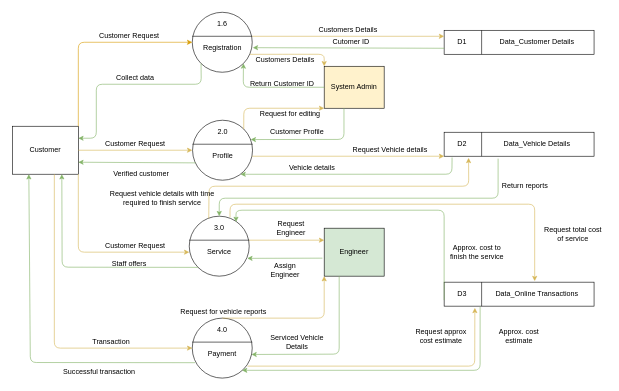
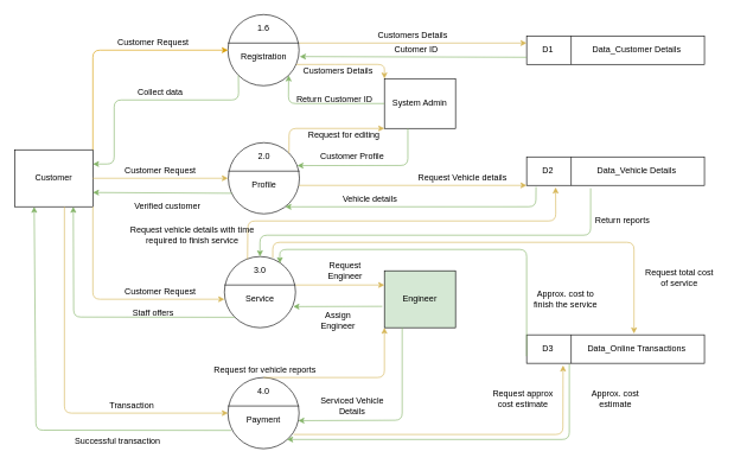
  <mxCell id="0" />
  <mxCell id="1" parent="0" />
  <mxCell id="2" value="Customer" style="whiteSpace=wrap;html=1;align=center;" parent="1" vertex="1"><mxGeometry x="20" y="210" width="110" height="80" as="geometry" /></mxCell>
  <mxCell id="3" value="Engineer" style="whiteSpace=wrap;html=1;align=center;fillColor=#d5e8d4;" parent="1" vertex="1"><mxGeometry x="540" y="380" width="100" height="80" as="geometry" /></mxCell>
- <mxCell id="4" value="System Admin" style="whiteSpace=wrap;html=1;align=center;fillColor=#fff2cc;" parent="1" vertex="1"><mxGeometry x="540" y="110" width="100" height="70" as="geometry" /></mxCell>
+ <mxCell id="4" value="System Admin" style="whiteSpace=wrap;html=1;align=center;" parent="1" vertex="1"><mxGeometry x="540" y="110" width="100" height="70" as="geometry" /></mxCell>
  <mxCell id="5" value="" style="ellipse;whiteSpace=wrap;html=1;aspect=fixed;" parent="1" vertex="1"><mxGeometry x="320.5" y="200" width="100" height="100" as="geometry" /></mxCell>
  <mxCell id="6" value="" style="endArrow=none;html=1;exitX=0;exitY=0.4;exitDx=0;exitDy=0;exitPerimeter=0;entryX=1;entryY=0.4;entryDx=0;entryDy=0;entryPerimeter=0;" parent="1" source="5" target="5" edge="1"><mxGeometry width="50" height="50" relative="1" as="geometry"><mxPoint x="360.5" y="270" as="sourcePoint" /><mxPoint x="410.5" y="220" as="targetPoint" /></mxGeometry></mxCell>
  <mxCell id="7" value="2.0" style="text;html=1;strokeColor=none;fillColor=none;align=center;verticalAlign=middle;whiteSpace=wrap;rounded=0;" parent="1" vertex="1"><mxGeometry x="350.5" y="210" width="40" height="20" as="geometry" /></mxCell>
  <mxCell id="8" value="Profile" style="text;html=1;strokeColor=none;fillColor=none;align=center;verticalAlign=middle;whiteSpace=wrap;rounded=0;" parent="1" vertex="1"><mxGeometry x="350.5" y="250" width="40" height="20" as="geometry" /></mxCell>
  <mxCell id="9" value="" style="ellipse;whiteSpace=wrap;html=1;aspect=fixed;" parent="1" vertex="1"><mxGeometry x="320" y="20" width="100" height="100" as="geometry" /></mxCell>
  <mxCell id="10" value="" style="endArrow=none;html=1;exitX=0;exitY=0.4;exitDx=0;exitDy=0;exitPerimeter=0;entryX=1;entryY=0.4;entryDx=0;entryDy=0;entryPerimeter=0;" parent="1" source="9" target="9" edge="1"><mxGeometry width="50" height="50" relative="1" as="geometry"><mxPoint x="360" y="90" as="sourcePoint" /><mxPoint x="410" y="40" as="targetPoint" /></mxGeometry></mxCell>
  <mxCell id="11" value="1.6" style="text;html=1;strokeColor=none;fillColor=none;align=center;verticalAlign=middle;whiteSpace=wrap;rounded=0;" parent="1" vertex="1"><mxGeometry x="350" y="30" width="40" height="20" as="geometry" /></mxCell>
  <mxCell id="12" value="Registration" style="text;html=1;strokeColor=none;fillColor=none;align=center;verticalAlign=middle;whiteSpace=wrap;rounded=0;" parent="1" vertex="1"><mxGeometry x="348" y="70" width="45" height="20" as="geometry" /></mxCell>
  <mxCell id="13" value="" style="endArrow=classic;html=1;entryX=0;entryY=0.5;entryDx=0;entryDy=0;fillColor=#ffe6cc;strokeColor=#d79b00;" parent="1" target="9" edge="1"><mxGeometry width="50" height="50" relative="1" as="geometry"><mxPoint x="130" y="210" as="sourcePoint" /><mxPoint x="180" y="160" as="targetPoint" /><Array as="points"><mxPoint x="130" y="70" /></Array></mxGeometry></mxCell>
  <mxCell id="14" value="Customer Request" style="text;html=1;strokeColor=none;fillColor=none;align=center;verticalAlign=middle;whiteSpace=wrap;rounded=0;" parent="1" vertex="1"><mxGeometry x="150" y="50" width="130" height="20" as="geometry" /></mxCell>
  <mxCell id="15" value="" style="endArrow=classic;html=1;entryX=0;entryY=0.5;entryDx=0;entryDy=0;fillColor=#fff2cc;strokeColor=#d6b656;" parent="1" edge="1"><mxGeometry width="50" height="50" relative="1" as="geometry"><mxPoint x="130" y="290" as="sourcePoint" /><mxPoint x="315" y="420" as="targetPoint" /><Array as="points"><mxPoint x="130" y="420" /></Array></mxGeometry></mxCell>
  <mxCell id="16" value="" style="endArrow=classic;html=1;fillColor=#fff2cc;strokeColor=#d6b656;" parent="1" edge="1"><mxGeometry width="50" height="50" relative="1" as="geometry"><mxPoint x="90" y="290" as="sourcePoint" /><mxPoint x="320" y="580" as="targetPoint" /><Array as="points"><mxPoint x="90" y="580" /></Array></mxGeometry></mxCell>
  <mxCell id="17" value="" style="endArrow=classic;html=1;entryX=0;entryY=0.5;entryDx=0;entryDy=0;fillColor=#fff2cc;strokeColor=#d6b656;" parent="1" edge="1"><mxGeometry width="50" height="50" relative="1" as="geometry"><mxPoint x="130" y="250" as="sourcePoint" /><mxPoint x="320" y="250" as="targetPoint" /></mxGeometry></mxCell>
  <mxCell id="18" value="" style="endArrow=classic;html=1;entryX=0;entryY=0;entryDx=0;entryDy=0;exitX=0.96;exitY=0.701;exitDx=0;exitDy=0;exitPerimeter=0;fillColor=#fff2cc;strokeColor=#d6b656;" parent="1" source="9" target="4" edge="1"><mxGeometry width="50" height="50" relative="1" as="geometry"><mxPoint x="420" y="90" as="sourcePoint" /><mxPoint x="470.5" y="20" as="targetPoint" /><Array as="points"><mxPoint x="480" y="90" /><mxPoint x="540" y="90" /></Array></mxGeometry></mxCell>
  <mxCell id="19" value="" style="endArrow=classic;html=1;exitX=1;exitY=0;exitDx=0;exitDy=0;fillColor=#fff2cc;strokeColor=#d6b656;" parent="1" source="5" edge="1"><mxGeometry width="50" height="50" relative="1" as="geometry"><mxPoint x="415" y="420" as="sourcePoint" /><mxPoint x="540" y="180" as="targetPoint" /><Array as="points"><mxPoint x="406" y="180" /></Array></mxGeometry></mxCell>
  <mxCell id="20" value="" style="rounded=0;whiteSpace=wrap;html=1;" parent="1" vertex="1"><mxGeometry x="740" y="50" width="250" height="40" as="geometry" /></mxCell>
  <mxCell id="21" value="" style="endArrow=none;html=1;exitX=0.25;exitY=0;exitDx=0;exitDy=0;entryX=0.25;entryY=1;entryDx=0;entryDy=0;" parent="1" source="20" target="20" edge="1"><mxGeometry width="50" height="50" relative="1" as="geometry"><mxPoint x="560" y="280" as="sourcePoint" /><mxPoint x="560" y="250" as="targetPoint" /></mxGeometry></mxCell>
  <mxCell id="22" value="D1" style="text;html=1;strokeColor=none;fillColor=none;align=center;verticalAlign=middle;whiteSpace=wrap;rounded=0;" parent="1" vertex="1"><mxGeometry x="750" y="60" width="40" height="20" as="geometry" /></mxCell>
  <mxCell id="23" value="Data_Customer Details" style="text;html=1;strokeColor=none;fillColor=none;align=center;verticalAlign=middle;whiteSpace=wrap;rounded=0;" parent="1" vertex="1"><mxGeometry x="830" y="60" width="130" height="20" as="geometry" /></mxCell>
  <mxCell id="24" value="" style="ellipse;whiteSpace=wrap;html=1;aspect=fixed;" parent="1" vertex="1"><mxGeometry x="315" y="360" width="100" height="100" as="geometry" /></mxCell>
  <mxCell id="25" value="" style="endArrow=none;html=1;exitX=0;exitY=0.4;exitDx=0;exitDy=0;exitPerimeter=0;entryX=1;entryY=0.4;entryDx=0;entryDy=0;entryPerimeter=0;" parent="1" source="24" target="24" edge="1"><mxGeometry width="50" height="50" relative="1" as="geometry"><mxPoint x="355" y="430" as="sourcePoint" /><mxPoint x="405" y="380" as="targetPoint" /></mxGeometry></mxCell>
  <mxCell id="26" value="3.0" style="text;html=1;strokeColor=none;fillColor=none;align=center;verticalAlign=middle;whiteSpace=wrap;rounded=0;" parent="1" vertex="1"><mxGeometry x="345" y="370" width="40" height="20" as="geometry" /></mxCell>
  <mxCell id="27" value="Service" style="text;html=1;strokeColor=none;fillColor=none;align=center;verticalAlign=middle;whiteSpace=wrap;rounded=0;" parent="1" vertex="1"><mxGeometry x="345" y="410" width="40" height="20" as="geometry" /></mxCell>
  <mxCell id="28" value="" style="ellipse;whiteSpace=wrap;html=1;aspect=fixed;" parent="1" vertex="1"><mxGeometry x="320" y="530" width="100" height="100" as="geometry" /></mxCell>
  <mxCell id="29" value="" style="endArrow=none;html=1;exitX=0;exitY=0.4;exitDx=0;exitDy=0;exitPerimeter=0;entryX=1;entryY=0.4;entryDx=0;entryDy=0;entryPerimeter=0;" parent="1" source="28" target="28" edge="1"><mxGeometry width="50" height="50" relative="1" as="geometry"><mxPoint x="360" y="600" as="sourcePoint" /><mxPoint x="410" y="550" as="targetPoint" /></mxGeometry></mxCell>
  <mxCell id="30" value="4.0" style="text;html=1;strokeColor=none;fillColor=none;align=center;verticalAlign=middle;whiteSpace=wrap;rounded=0;" parent="1" vertex="1"><mxGeometry x="350" y="540" width="40" height="20" as="geometry" /></mxCell>
  <mxCell id="31" value="Payment" style="text;html=1;strokeColor=none;fillColor=none;align=center;verticalAlign=middle;whiteSpace=wrap;rounded=0;" parent="1" vertex="1"><mxGeometry x="350" y="580" width="40" height="20" as="geometry" /></mxCell>
  <mxCell id="32" value="" style="endArrow=classic;html=1;entryX=0;entryY=0.25;entryDx=0;entryDy=0;fillColor=#fff2cc;strokeColor=#d6b656;" parent="1" target="20" edge="1"><mxGeometry width="50" height="50" relative="1" as="geometry"><mxPoint x="420" y="60" as="sourcePoint" /><mxPoint x="470" y="10" as="targetPoint" /></mxGeometry></mxCell>
  <mxCell id="33" value="" style="endArrow=classic;html=1;exitX=0;exitY=0.5;exitDx=0;exitDy=0;entryX=1;entryY=1;entryDx=0;entryDy=0;fillColor=#d5e8d4;strokeColor=#82b366;" parent="1" source="4" target="9" edge="1"><mxGeometry width="50" height="50" relative="1" as="geometry"><mxPoint x="460" y="160" as="sourcePoint" /><mxPoint x="510" y="110" as="targetPoint" /><Array as="points"><mxPoint x="405" y="145" /></Array></mxGeometry></mxCell>
  <mxCell id="34" value="" style="endArrow=classic;html=1;entryX=1.01;entryY=0.59;entryDx=0;entryDy=0;entryPerimeter=0;exitX=0;exitY=0.75;exitDx=0;exitDy=0;fillColor=#d5e8d4;strokeColor=#82b366;" parent="1" source="20" target="9" edge="1"><mxGeometry width="50" height="50" relative="1" as="geometry"><mxPoint x="670" y="120" as="sourcePoint" /><mxPoint x="720" y="70" as="targetPoint" /></mxGeometry></mxCell>
  <mxCell id="35" value="Customers Details" style="text;html=1;strokeColor=none;fillColor=none;align=center;verticalAlign=middle;whiteSpace=wrap;rounded=0;" parent="1" vertex="1"><mxGeometry x="520" y="40" width="120" height="20" as="geometry" /></mxCell>
  <mxCell id="36" value="Cutomer ID" style="text;html=1;strokeColor=none;fillColor=none;align=center;verticalAlign=middle;whiteSpace=wrap;rounded=0;" parent="1" vertex="1"><mxGeometry x="530" y="60" width="110" height="20" as="geometry" /></mxCell>
  <mxCell id="37" value="Customers Details" style="text;html=1;strokeColor=none;fillColor=none;align=center;verticalAlign=middle;whiteSpace=wrap;rounded=0;" parent="1" vertex="1"><mxGeometry x="415" y="90" width="120" height="20" as="geometry" /></mxCell>
  <mxCell id="38" value="Return Customer ID" style="text;html=1;strokeColor=none;fillColor=none;align=center;verticalAlign=middle;whiteSpace=wrap;rounded=0;" parent="1" vertex="1"><mxGeometry x="405" y="130" width="130" height="20" as="geometry" /></mxCell>
  <mxCell id="39" value="Customer Request" style="text;html=1;strokeColor=none;fillColor=none;align=center;verticalAlign=middle;whiteSpace=wrap;rounded=0;" parent="1" vertex="1"><mxGeometry x="160" y="230" width="130" height="20" as="geometry" /></mxCell>
  <mxCell id="40" value="Customer Request" style="text;html=1;strokeColor=none;fillColor=none;align=center;verticalAlign=middle;whiteSpace=wrap;rounded=0;" parent="1" vertex="1"><mxGeometry x="160" y="400" width="130" height="20" as="geometry" /></mxCell>
  <mxCell id="41" value="Transaction" style="text;html=1;strokeColor=none;fillColor=none;align=center;verticalAlign=middle;whiteSpace=wrap;rounded=0;" parent="1" vertex="1"><mxGeometry x="120" y="560" width="130" height="20" as="geometry" /></mxCell>
  <mxCell id="42" value="Request for editing&amp;nbsp;" style="text;html=1;strokeColor=none;fillColor=none;align=center;verticalAlign=middle;whiteSpace=wrap;rounded=0;" parent="1" vertex="1"><mxGeometry x="430" y="180" width="110" height="20" as="geometry" /></mxCell>
  <mxCell id="43" value="Customer Profile" style="text;html=1;strokeColor=none;fillColor=none;align=center;verticalAlign=middle;whiteSpace=wrap;rounded=0;" parent="1" vertex="1"><mxGeometry x="440" y="210" width="110" height="20" as="geometry" /></mxCell>
  <mxCell id="44" value="" style="rounded=0;whiteSpace=wrap;html=1;" parent="1" vertex="1"><mxGeometry x="740" y="220" width="250" height="40" as="geometry" /></mxCell>
  <mxCell id="45" value="" style="endArrow=none;html=1;exitX=0.25;exitY=0;exitDx=0;exitDy=0;entryX=0.25;entryY=1;entryDx=0;entryDy=0;" parent="1" source="44" target="44" edge="1"><mxGeometry width="50" height="50" relative="1" as="geometry"><mxPoint x="560" y="450" as="sourcePoint" /><mxPoint x="560" y="420" as="targetPoint" /></mxGeometry></mxCell>
  <mxCell id="46" value="D2" style="text;html=1;strokeColor=none;fillColor=none;align=center;verticalAlign=middle;whiteSpace=wrap;rounded=0;" parent="1" vertex="1"><mxGeometry x="750" y="230" width="40" height="20" as="geometry" /></mxCell>
  <mxCell id="47" value="Data_Vehicle Details" style="text;html=1;strokeColor=none;fillColor=none;align=center;verticalAlign=middle;whiteSpace=wrap;rounded=0;" parent="1" vertex="1"><mxGeometry x="830" y="230" width="130" height="20" as="geometry" /></mxCell>
  <mxCell id="48" value="" style="endArrow=classic;html=1;entryX=0.163;entryY=1.071;entryDx=0;entryDy=0;entryPerimeter=0;exitX=0.325;exitY=0.036;exitDx=0;exitDy=0;fillColor=#fff2cc;strokeColor=#d6b656;exitPerimeter=0;" parent="1" source="24" target="44" edge="1"><mxGeometry width="50" height="50" relative="1" as="geometry"><mxPoint x="410" y="390" as="sourcePoint" /><mxPoint x="460" y="340" as="targetPoint" /><Array as="points"><mxPoint x="348" y="310" /><mxPoint x="781" y="310" /></Array></mxGeometry></mxCell>
  <mxCell id="49" value="" style="endArrow=classic;html=1;entryX=0;entryY=0.25;entryDx=0;entryDy=0;fillColor=#fff2cc;strokeColor=#d6b656;" parent="1" target="3" edge="1"><mxGeometry width="50" height="50" relative="1" as="geometry"><mxPoint x="415" y="400" as="sourcePoint" /><mxPoint x="465" y="350" as="targetPoint" /></mxGeometry></mxCell>
  <mxCell id="50" value="" style="endArrow=classic;html=1;exitX=0.36;exitY=1.1;exitDx=0;exitDy=0;exitPerimeter=0;entryX=0.5;entryY=0;entryDx=0;entryDy=0;fillColor=#d5e8d4;strokeColor=#82b366;" parent="1" source="44" target="24" edge="1"><mxGeometry width="50" height="50" relative="1" as="geometry"><mxPoint x="600" y="380" as="sourcePoint" /><mxPoint x="650" y="330" as="targetPoint" /><Array as="points"><mxPoint x="830" y="330" /><mxPoint x="365" y="330" /></Array></mxGeometry></mxCell>
  <mxCell id="51" value="" style="endArrow=classic;html=1;exitX=0.25;exitY=1;exitDx=0;exitDy=0;entryX=0.988;entryY=0.606;entryDx=0;entryDy=0;entryPerimeter=0;fillColor=#d5e8d4;strokeColor=#82b366;" parent="1" source="3" target="28" edge="1"><mxGeometry width="50" height="50" relative="1" as="geometry"><mxPoint x="470" y="510" as="sourcePoint" /><mxPoint x="420" y="592" as="targetPoint" /><Array as="points"><mxPoint x="565" y="590" /></Array></mxGeometry></mxCell>
  <mxCell id="52" value="" style="endArrow=classic;html=1;entryX=0.968;entryY=0.703;entryDx=0;entryDy=0;entryPerimeter=0;fillColor=#d5e8d4;strokeColor=#82b366;" parent="1" target="24" edge="1"><mxGeometry width="50" height="50" relative="1" as="geometry"><mxPoint x="537" y="430" as="sourcePoint" /><mxPoint x="570" y="340" as="targetPoint" /></mxGeometry></mxCell>
  <mxCell id="53" value="Assign&lt;br&gt;Engineer" style="text;html=1;strokeColor=none;fillColor=none;align=center;verticalAlign=middle;whiteSpace=wrap;rounded=0;" parent="1" vertex="1"><mxGeometry x="420" y="430" width="110" height="40" as="geometry" /></mxCell>
  <mxCell id="54" value="Request&lt;br&gt;Engineer" style="text;html=1;strokeColor=none;fillColor=none;align=center;verticalAlign=middle;whiteSpace=wrap;rounded=0;" parent="1" vertex="1"><mxGeometry x="430" y="360" width="110" height="40" as="geometry" /></mxCell>
  <mxCell id="55" value="Approx. cost to finish the service" style="text;html=1;strokeColor=none;fillColor=none;align=center;verticalAlign=middle;whiteSpace=wrap;rounded=0;" parent="1" vertex="1"><mxGeometry x="740" y="400" width="110" height="40" as="geometry" /></mxCell>
  <mxCell id="56" value="Approx. cost estimate" style="text;html=1;strokeColor=none;fillColor=none;align=center;verticalAlign=middle;whiteSpace=wrap;rounded=0;" parent="1" vertex="1"><mxGeometry x="810" y="540" width="110" height="40" as="geometry" /></mxCell>
  <mxCell id="57" value="Return reports" style="text;html=1;strokeColor=none;fillColor=none;align=center;verticalAlign=middle;whiteSpace=wrap;rounded=0;" parent="1" vertex="1"><mxGeometry x="820" y="290" width="110" height="40" as="geometry" /></mxCell>
  <mxCell id="58" value="Request vehicle details with time required to finish service" style="text;html=1;strokeColor=none;fillColor=none;align=center;verticalAlign=middle;whiteSpace=wrap;rounded=0;" parent="1" vertex="1"><mxGeometry x="160" y="310" width="220" height="40" as="geometry" /></mxCell>
  <mxCell id="59" value="Request Vehicle details" style="text;html=1;strokeColor=none;fillColor=none;align=center;verticalAlign=middle;whiteSpace=wrap;rounded=0;" parent="1" vertex="1"><mxGeometry x="580" y="230" width="140" height="40" as="geometry" /></mxCell>
  <mxCell id="60" value="" style="rounded=0;whiteSpace=wrap;html=1;" parent="1" vertex="1"><mxGeometry x="740" y="470" width="250" height="40" as="geometry" /></mxCell>
  <mxCell id="61" value="" style="endArrow=none;html=1;exitX=0.25;exitY=0;exitDx=0;exitDy=0;entryX=0.25;entryY=1;entryDx=0;entryDy=0;" parent="1" source="60" target="60" edge="1"><mxGeometry width="50" height="50" relative="1" as="geometry"><mxPoint x="560" y="700" as="sourcePoint" /><mxPoint x="560" y="670" as="targetPoint" /></mxGeometry></mxCell>
  <mxCell id="62" value="D3" style="text;html=1;strokeColor=none;fillColor=none;align=center;verticalAlign=middle;whiteSpace=wrap;rounded=0;" parent="1" vertex="1"><mxGeometry x="750" y="480" width="40" height="20" as="geometry" /></mxCell>
  <mxCell id="63" value="Data_Online Transactions" style="text;html=1;strokeColor=none;fillColor=none;align=center;verticalAlign=middle;whiteSpace=wrap;rounded=0;" parent="1" vertex="1"><mxGeometry x="820" y="480" width="150" height="20" as="geometry" /></mxCell>
  <mxCell id="64" value="" style="endArrow=classic;html=1;entryX=0.604;entryY=-0.045;entryDx=0;entryDy=0;fillColor=#fff2cc;strokeColor=#d6b656;exitX=0.68;exitY=0.016;exitDx=0;exitDy=0;exitPerimeter=0;entryPerimeter=0;" parent="1" target="60" edge="1" source="24"><mxGeometry width="50" height="50" relative="1" as="geometry"><mxPoint x="370" y="460" as="sourcePoint" /><mxPoint x="420" y="410" as="targetPoint" /><Array as="points"><mxPoint x="383" y="340" /><mxPoint x="891" y="340" /></Array></mxGeometry></mxCell>
  <mxCell id="65" value="" style="endArrow=classic;html=1;fillColor=#d5e8d4;strokeColor=#82b366;" parent="1" edge="1"><mxGeometry width="50" height="50" relative="1" as="geometry"><mxPoint x="800" y="511" as="sourcePoint" /><mxPoint x="403" y="617" as="targetPoint" /><Array as="points"><mxPoint x="800" y="617" /></Array></mxGeometry></mxCell>
  <mxCell id="66" value="Serviced Vehicle Details" style="text;html=1;strokeColor=none;fillColor=none;align=center;verticalAlign=middle;whiteSpace=wrap;rounded=0;" parent="1" vertex="1"><mxGeometry x="440" y="550" width="110" height="40" as="geometry" /></mxCell>
  <mxCell id="67" value="" style="endArrow=classic;html=1;entryX=0.205;entryY=1.075;entryDx=0;entryDy=0;entryPerimeter=0;exitX=0.922;exitY=0.8;exitDx=0;exitDy=0;exitPerimeter=0;fillColor=#fff2cc;strokeColor=#d6b656;" parent="1" source="28" target="60" edge="1"><mxGeometry width="50" height="50" relative="1" as="geometry"><mxPoint x="415" y="600" as="sourcePoint" /><mxPoint x="465" y="550" as="targetPoint" /><Array as="points"><mxPoint x="791" y="610" /></Array></mxGeometry></mxCell>
  <mxCell id="68" value="Request approx cost estimate" style="text;html=1;strokeColor=none;fillColor=none;align=center;verticalAlign=middle;whiteSpace=wrap;rounded=0;" parent="1" vertex="1"><mxGeometry x="680" y="540" width="110" height="40" as="geometry" /></mxCell>
  <mxCell id="69" value="" style="endArrow=classic;html=1;rounded=1;exitX=0;exitY=1;exitDx=0;exitDy=0;entryX=1;entryY=0.25;entryDx=0;entryDy=0;fillColor=#d5e8d4;strokeColor=#82b366;" edge="1" parent="1" source="9" target="2"><mxGeometry width="50" height="50" relative="1" as="geometry"><mxPoint x="130" y="240" as="sourcePoint" /><mxPoint x="180" y="190" as="targetPoint" /><Array as="points"><mxPoint x="335" y="140" /><mxPoint x="160" y="140" /><mxPoint x="160" y="230" /></Array></mxGeometry></mxCell>
  <mxCell id="70" value="Collect data" style="text;html=1;strokeColor=none;fillColor=none;align=center;verticalAlign=middle;whiteSpace=wrap;rounded=0;" vertex="1" parent="1"><mxGeometry x="160" y="120" width="130" height="20" as="geometry" /></mxCell>
  <mxCell id="71" value="" style="endArrow=classic;html=1;rounded=1;entryX=1;entryY=0.75;entryDx=0;entryDy=0;exitX=0.052;exitY=0.711;exitDx=0;exitDy=0;exitPerimeter=0;fillColor=#d5e8d4;strokeColor=#82b366;" edge="1" parent="1" source="5" target="2"><mxGeometry width="50" height="50" relative="1" as="geometry"><mxPoint x="220" y="335" as="sourcePoint" /><mxPoint x="270" y="285" as="targetPoint" /></mxGeometry></mxCell>
  <mxCell id="72" value="Verified customer" style="text;html=1;strokeColor=none;fillColor=none;align=center;verticalAlign=middle;whiteSpace=wrap;rounded=0;" vertex="1" parent="1"><mxGeometry x="170" y="280" width="130" height="20" as="geometry" /></mxCell>
  <mxCell id="73" value="" style="endArrow=classic;html=1;rounded=1;entryX=0.97;entryY=0.322;entryDx=0;entryDy=0;entryPerimeter=0;fillColor=#d5e8d4;strokeColor=#82b366;" edge="1" parent="1" target="5"><mxGeometry width="50" height="50" relative="1" as="geometry"><mxPoint x="573" y="180" as="sourcePoint" /><mxPoint x="430" y="270" as="targetPoint" /><Array as="points"><mxPoint x="573" y="232" /></Array></mxGeometry></mxCell>
  <mxCell id="74" value="Vehicle details" style="text;html=1;strokeColor=none;fillColor=none;align=center;verticalAlign=middle;whiteSpace=wrap;rounded=0;" vertex="1" parent="1"><mxGeometry x="450" y="260" width="140" height="40" as="geometry" /></mxCell>
  <mxCell id="75" value="" style="endArrow=classic;html=1;rounded=1;exitX=0.5;exitY=0;exitDx=0;exitDy=0;entryX=0;entryY=1;entryDx=0;entryDy=0;fillColor=#fff2cc;strokeColor=#d6b656;" edge="1" parent="1" source="28" target="3"><mxGeometry width="50" height="50" relative="1" as="geometry"><mxPoint x="380" y="430" as="sourcePoint" /><mxPoint x="430" y="380" as="targetPoint" /><Array as="points"><mxPoint x="540" y="530" /></Array></mxGeometry></mxCell>
  <mxCell id="76" value="Request for vehicle reports&amp;nbsp;" style="text;html=1;strokeColor=none;fillColor=none;align=center;verticalAlign=middle;whiteSpace=wrap;rounded=0;" vertex="1" parent="1"><mxGeometry x="298" y="500" width="152" height="40" as="geometry" /></mxCell>
  <mxCell id="77" value="" style="endArrow=classic;html=1;rounded=1;entryX=0.75;entryY=1;entryDx=0;entryDy=0;exitX=0;exitY=1;exitDx=0;exitDy=0;fillColor=#d5e8d4;strokeColor=#82b366;" edge="1" parent="1" source="24" target="2"><mxGeometry width="50" height="50" relative="1" as="geometry"><mxPoint x="490" y="320" as="sourcePoint" /><mxPoint x="540" y="270" as="targetPoint" /><Array as="points"><mxPoint x="103" y="445" /></Array></mxGeometry></mxCell>
  <mxCell id="78" value="Staff offers" style="text;html=1;strokeColor=none;fillColor=none;align=center;verticalAlign=middle;whiteSpace=wrap;rounded=0;" vertex="1" parent="1"><mxGeometry x="150" y="430" width="130" height="20" as="geometry" /></mxCell>
  <mxCell id="79" value="" style="endArrow=classic;html=1;rounded=1;entryX=0;entryY=1;entryDx=0;entryDy=0;fillColor=#fff2cc;strokeColor=#d6b656;" edge="1" parent="1" target="44"><mxGeometry width="50" height="50" relative="1" as="geometry"><mxPoint x="420" y="260" as="sourcePoint" /><mxPoint x="510" y="290" as="targetPoint" /></mxGeometry></mxCell>
  <mxCell id="80" value="" style="endArrow=classic;html=1;rounded=1;exitX=0.053;exitY=1.054;exitDx=0;exitDy=0;exitPerimeter=0;entryX=0.8;entryY=0.901;entryDx=0;entryDy=0;entryPerimeter=0;fillColor=#d5e8d4;strokeColor=#82b366;" edge="1" parent="1" source="44" target="5"><mxGeometry width="50" height="50" relative="1" as="geometry"><mxPoint x="460" y="340" as="sourcePoint" /><mxPoint x="510" y="290" as="targetPoint" /><Array as="points"><mxPoint x="753" y="290" /></Array></mxGeometry></mxCell>
  <mxCell id="81" value="" style="endArrow=classic;html=1;rounded=1;exitX=0;exitY=0.75;exitDx=0;exitDy=0;entryX=0.779;entryY=0.095;entryDx=0;entryDy=0;entryPerimeter=0;fillColor=#d5e8d4;strokeColor=#82b366;" edge="1" parent="1" source="60" target="24"><mxGeometry width="50" height="50" relative="1" as="geometry"><mxPoint x="300" y="460" as="sourcePoint" /><mxPoint x="400" y="370" as="targetPoint" /><Array as="points"><mxPoint x="740" y="350" /><mxPoint x="393" y="350" /></Array></mxGeometry></mxCell>
  <mxCell id="82" value="" style="endArrow=classic;html=1;rounded=1;entryX=0.25;entryY=1;entryDx=0;entryDy=0;exitX=0.048;exitY=0.743;exitDx=0;exitDy=0;exitPerimeter=0;fillColor=#d5e8d4;strokeColor=#82b366;" edge="1" parent="1" source="28" target="2"><mxGeometry width="50" height="50" relative="1" as="geometry"><mxPoint x="470" y="480" as="sourcePoint" /><mxPoint x="520" y="430" as="targetPoint" /><Array as="points"><mxPoint x="50" y="604" /></Array></mxGeometry></mxCell>
  <mxCell id="83" value="Successful transaction" style="text;html=1;strokeColor=none;fillColor=none;align=center;verticalAlign=middle;whiteSpace=wrap;rounded=0;" vertex="1" parent="1"><mxGeometry x="100" y="610" width="130" height="20" as="geometry" /></mxCell>
  <mxCell id="84" value="Request total cost of service" style="text;html=1;strokeColor=none;fillColor=none;align=center;verticalAlign=middle;whiteSpace=wrap;rounded=0;" vertex="1" parent="1"><mxGeometry x="900" y="370" width="110" height="40" as="geometry" /></mxCell>
